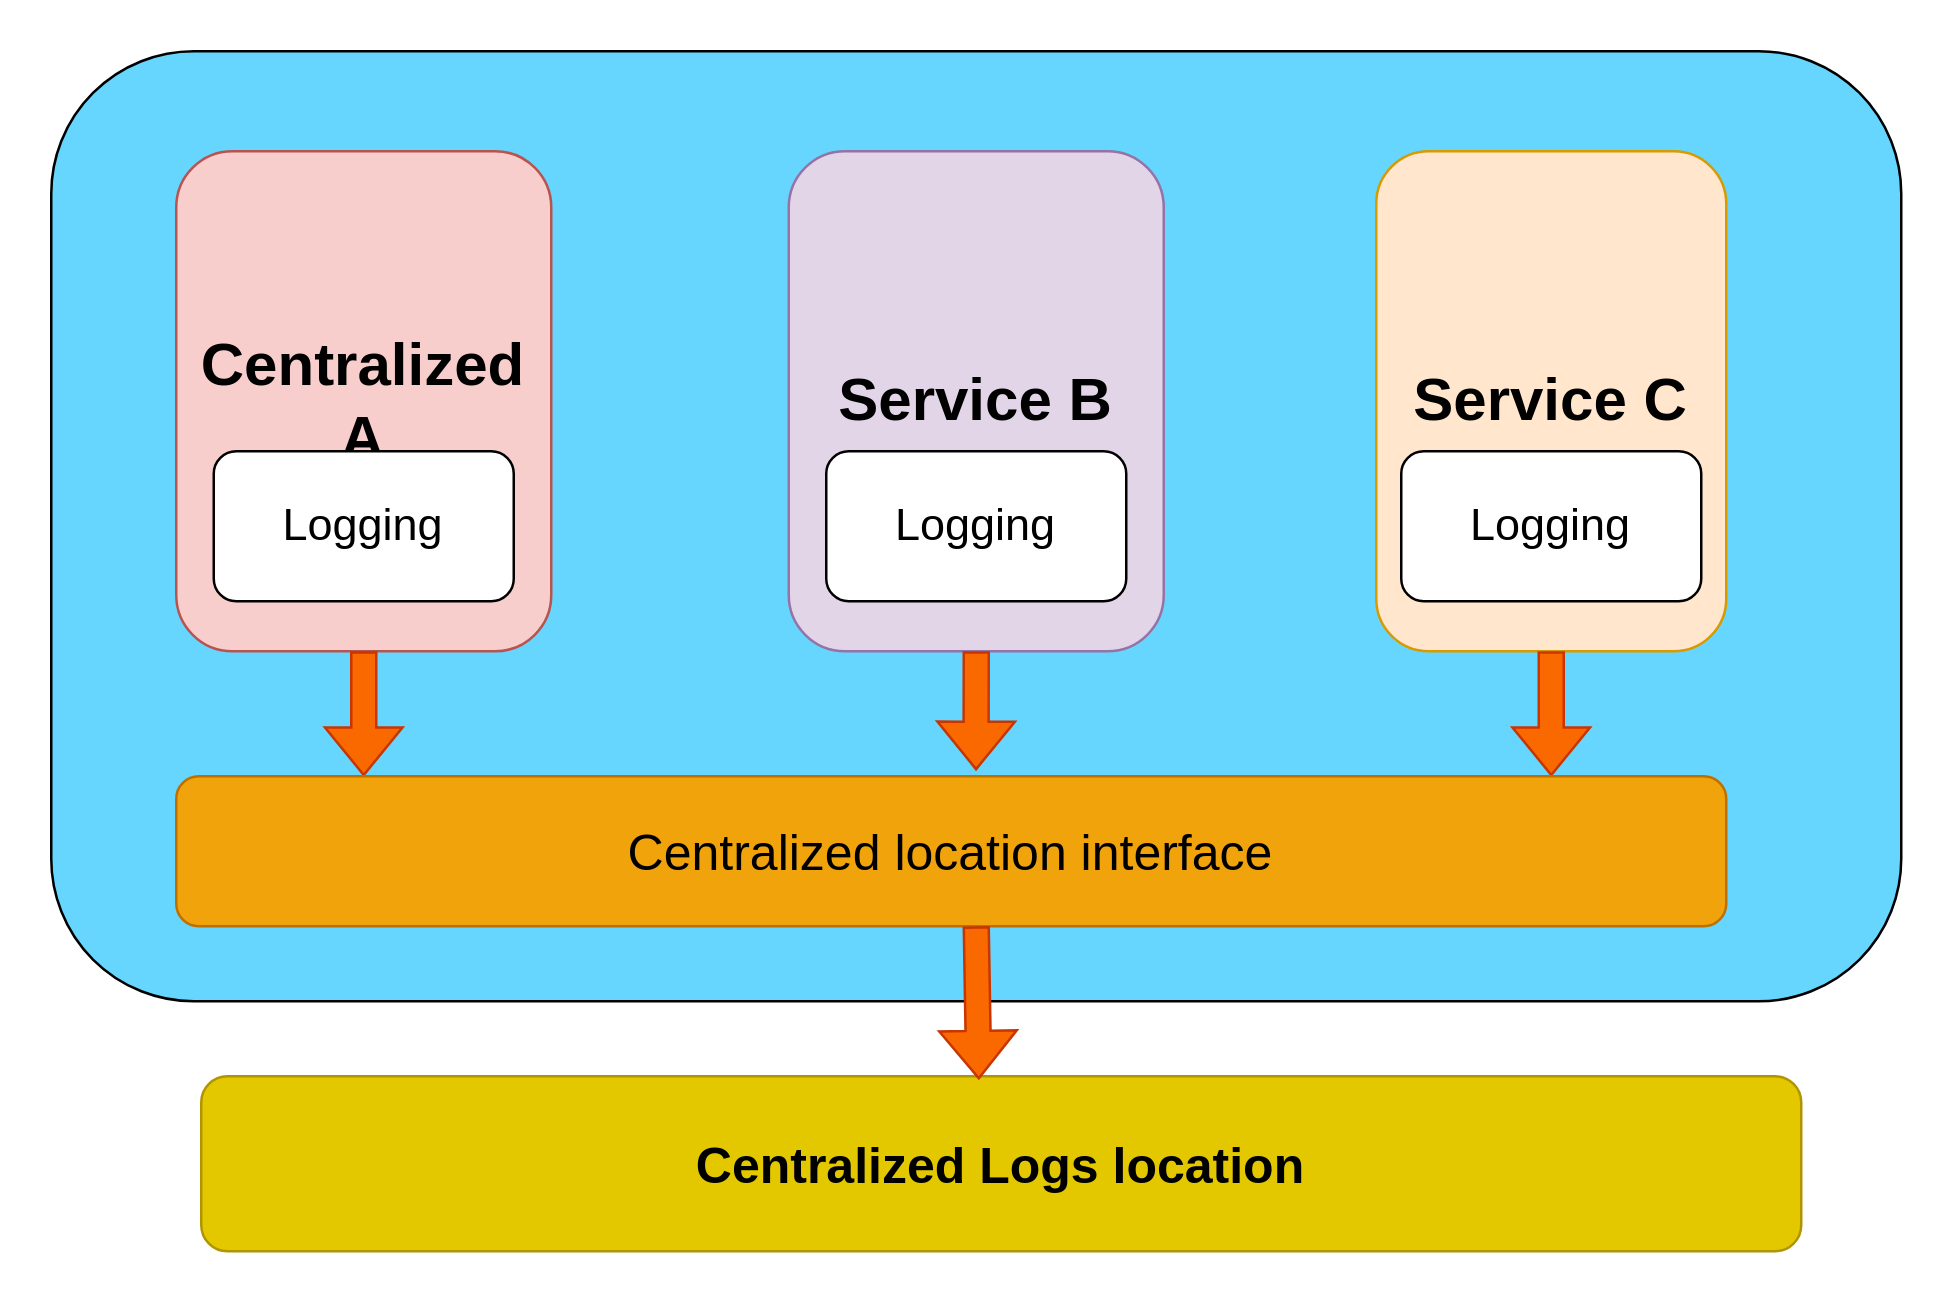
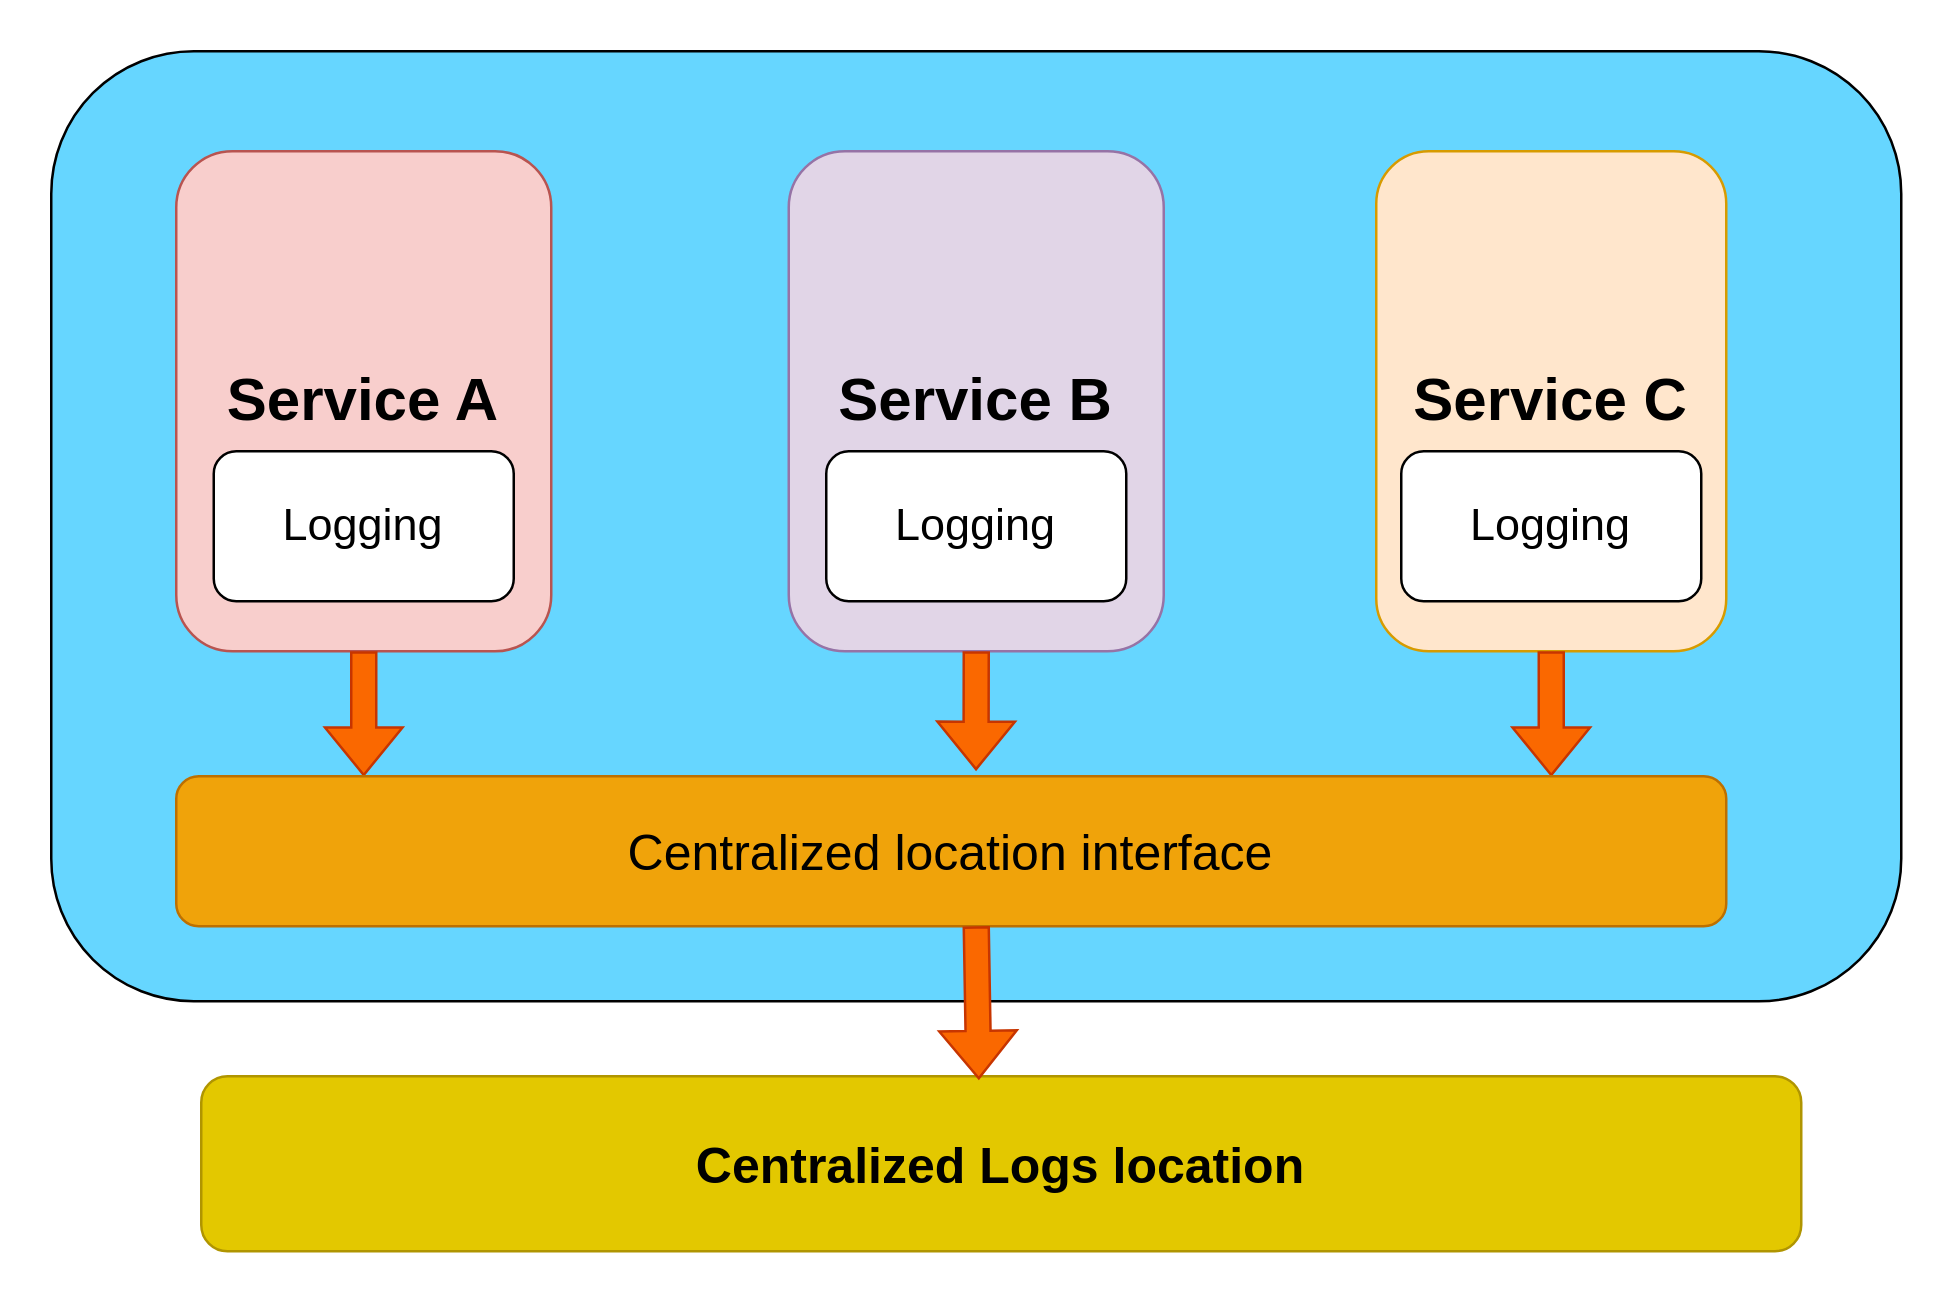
  <mxCell id="0" />
  <mxCell id="1" parent="0" />
  <mxCell id="2" value="" style="rounded=1;whiteSpace=wrap;html=1;fillColor=#66D6FF;" parent="1" vertex="1"><mxGeometry x="20" y="20" width="740" height="380" as="geometry" /></mxCell>
- <mxCell id="3" value="&lt;font size=&quot;1&quot;&gt;&lt;b style=&quot;font-size: 24px;&quot;&gt;Centralized A&lt;/b&gt;&lt;/font&gt;" style="rounded=1;whiteSpace=wrap;html=1;fillColor=#f8cecc;strokeColor=#b85450;" parent="1" vertex="1"><mxGeometry x="70" y="60" width="150" height="200" as="geometry" /></mxCell>
+ <mxCell id="3" value="&lt;font size=&quot;1&quot;&gt;&lt;b style=&quot;font-size: 24px;&quot;&gt;Service A&lt;/b&gt;&lt;/font&gt;" style="rounded=1;whiteSpace=wrap;html=1;fillColor=#f8cecc;strokeColor=#b85450;" parent="1" vertex="1"><mxGeometry x="70" y="60" width="150" height="200" as="geometry" /></mxCell>
  <mxCell id="4" value="&lt;font style=&quot;font-size: 24px;&quot;&gt;&lt;b&gt;Service B&lt;/b&gt;&lt;/font&gt;" style="rounded=1;whiteSpace=wrap;html=1;fillColor=#e1d5e7;strokeColor=#9673a6;" parent="1" vertex="1"><mxGeometry x="315" y="60" width="150" height="200" as="geometry" /></mxCell>
  <mxCell id="5" value="&lt;font style=&quot;font-size: 18px;&quot;&gt;Logging&lt;/font&gt;" style="rounded=1;whiteSpace=wrap;html=1;" parent="1" vertex="1"><mxGeometry x="85" y="180" width="120" height="60" as="geometry" /></mxCell>
  <mxCell id="6" value="&lt;font style=&quot;font-size: 24px;&quot;&gt;&lt;b&gt;Service C&lt;/b&gt;&lt;/font&gt;" style="rounded=1;whiteSpace=wrap;html=1;fillColor=#ffe6cc;strokeColor=#d79b00;" parent="1" vertex="1"><mxGeometry x="550" y="60" width="140" height="200" as="geometry" /></mxCell>
  <mxCell id="7" value="&lt;font style=&quot;font-size: 18px;&quot;&gt;Logging&lt;/font&gt;" style="rounded=1;whiteSpace=wrap;html=1;" parent="1" vertex="1"><mxGeometry x="560" y="180" width="120" height="60" as="geometry" /></mxCell>
  <mxCell id="8" value="&lt;font style=&quot;font-size: 18px;&quot;&gt;Logging&lt;/font&gt;" style="rounded=1;whiteSpace=wrap;html=1;" parent="1" vertex="1"><mxGeometry x="330" y="180" width="120" height="60" as="geometry" /></mxCell>
  <mxCell id="9" value="&lt;font style=&quot;font-size: 20px;&quot;&gt;&lt;b&gt;Centralized Logs location&lt;/b&gt;&lt;/font&gt;" style="rounded=1;whiteSpace=wrap;html=1;fillColor=#e3c800;strokeColor=#B09500;fontColor=#000000;" parent="1" vertex="1"><mxGeometry x="80" y="430" width="640" height="70" as="geometry" /></mxCell>
  <mxCell id="10" value="" style="shape=flexArrow;endArrow=classic;html=1;rounded=0;exitX=0.5;exitY=1;exitDx=0;exitDy=0;fillColor=#fa6800;strokeColor=#C73500;" parent="1" source="3" edge="1"><mxGeometry width="50" height="50" relative="1" as="geometry"><mxPoint x="330" y="280" as="sourcePoint" /><mxPoint x="145" y="310" as="targetPoint" /></mxGeometry></mxCell>
  <mxCell id="11" value="" style="shape=flexArrow;endArrow=classic;html=1;rounded=0;exitX=0.5;exitY=1;exitDx=0;exitDy=0;fillColor=#fa6800;strokeColor=#C73500;" parent="1" source="6" edge="1"><mxGeometry width="50" height="50" relative="1" as="geometry"><mxPoint x="540" y="310" as="sourcePoint" /><mxPoint x="620" y="310" as="targetPoint" /></mxGeometry></mxCell>
  <mxCell id="12" value="" style="shape=flexArrow;endArrow=classic;html=1;rounded=0;entryX=0.516;entryY=-0.039;entryDx=0;entryDy=0;fillColor=#fa6800;strokeColor=#C73500;entryPerimeter=0;" parent="1" target="13" edge="1"><mxGeometry width="50" height="50" relative="1" as="geometry"><mxPoint x="390" y="260" as="sourcePoint" /><mxPoint x="380" y="230" as="targetPoint" /></mxGeometry></mxCell>
  <mxCell id="13" value="Centralized location interface" style="rounded=1;whiteSpace=wrap;html=1;fontSize=20;fillColor=#f0a30a;fontColor=#000000;strokeColor=#BD7000;" parent="1" vertex="1"><mxGeometry x="70" y="310" width="620" height="60" as="geometry" /></mxCell>
  <mxCell id="14" value="" style="shape=flexArrow;endArrow=classic;html=1;rounded=0;fontSize=20;entryX=0.486;entryY=0.019;entryDx=0;entryDy=0;entryPerimeter=0;fillColor=#fa6800;strokeColor=#C73500;" parent="1" target="9" edge="1"><mxGeometry width="50" height="50" relative="1" as="geometry"><mxPoint x="390" y="370" as="sourcePoint" /><mxPoint x="390" y="450" as="targetPoint" /></mxGeometry></mxCell>
